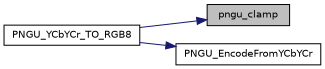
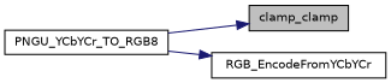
  digraph {
    rankdir=RL
    node [color=black fillcolor=white fontname=Helvetica fontsize=10 shape=record style=filled]
    edge [color=midnightblue dir=back fontname=Helvetica fontsize=10 labelfontname=Helvetica labelfontsize=10 style=solid]
-   n1 [fillcolor=grey75 fontcolor=black height=0.2 label=pngu_clamp width=0.4]
+   n1 [fillcolor=grey75 fontcolor=black height=0.2 label=clamp_clamp width=0.4]
    n2 [height=0.2 label=PNGU_YCbYCr_TO_RGB8 width=0.4]
-   n3 [height=0.2 label=PNGU_EncodeFromYCbYCr width=0.4]
+   n3 [height=0.2 label=RGB_EncodeFromYCbYCr width=0.4]
    n1 -> n2
    n3 -> n2
  }
